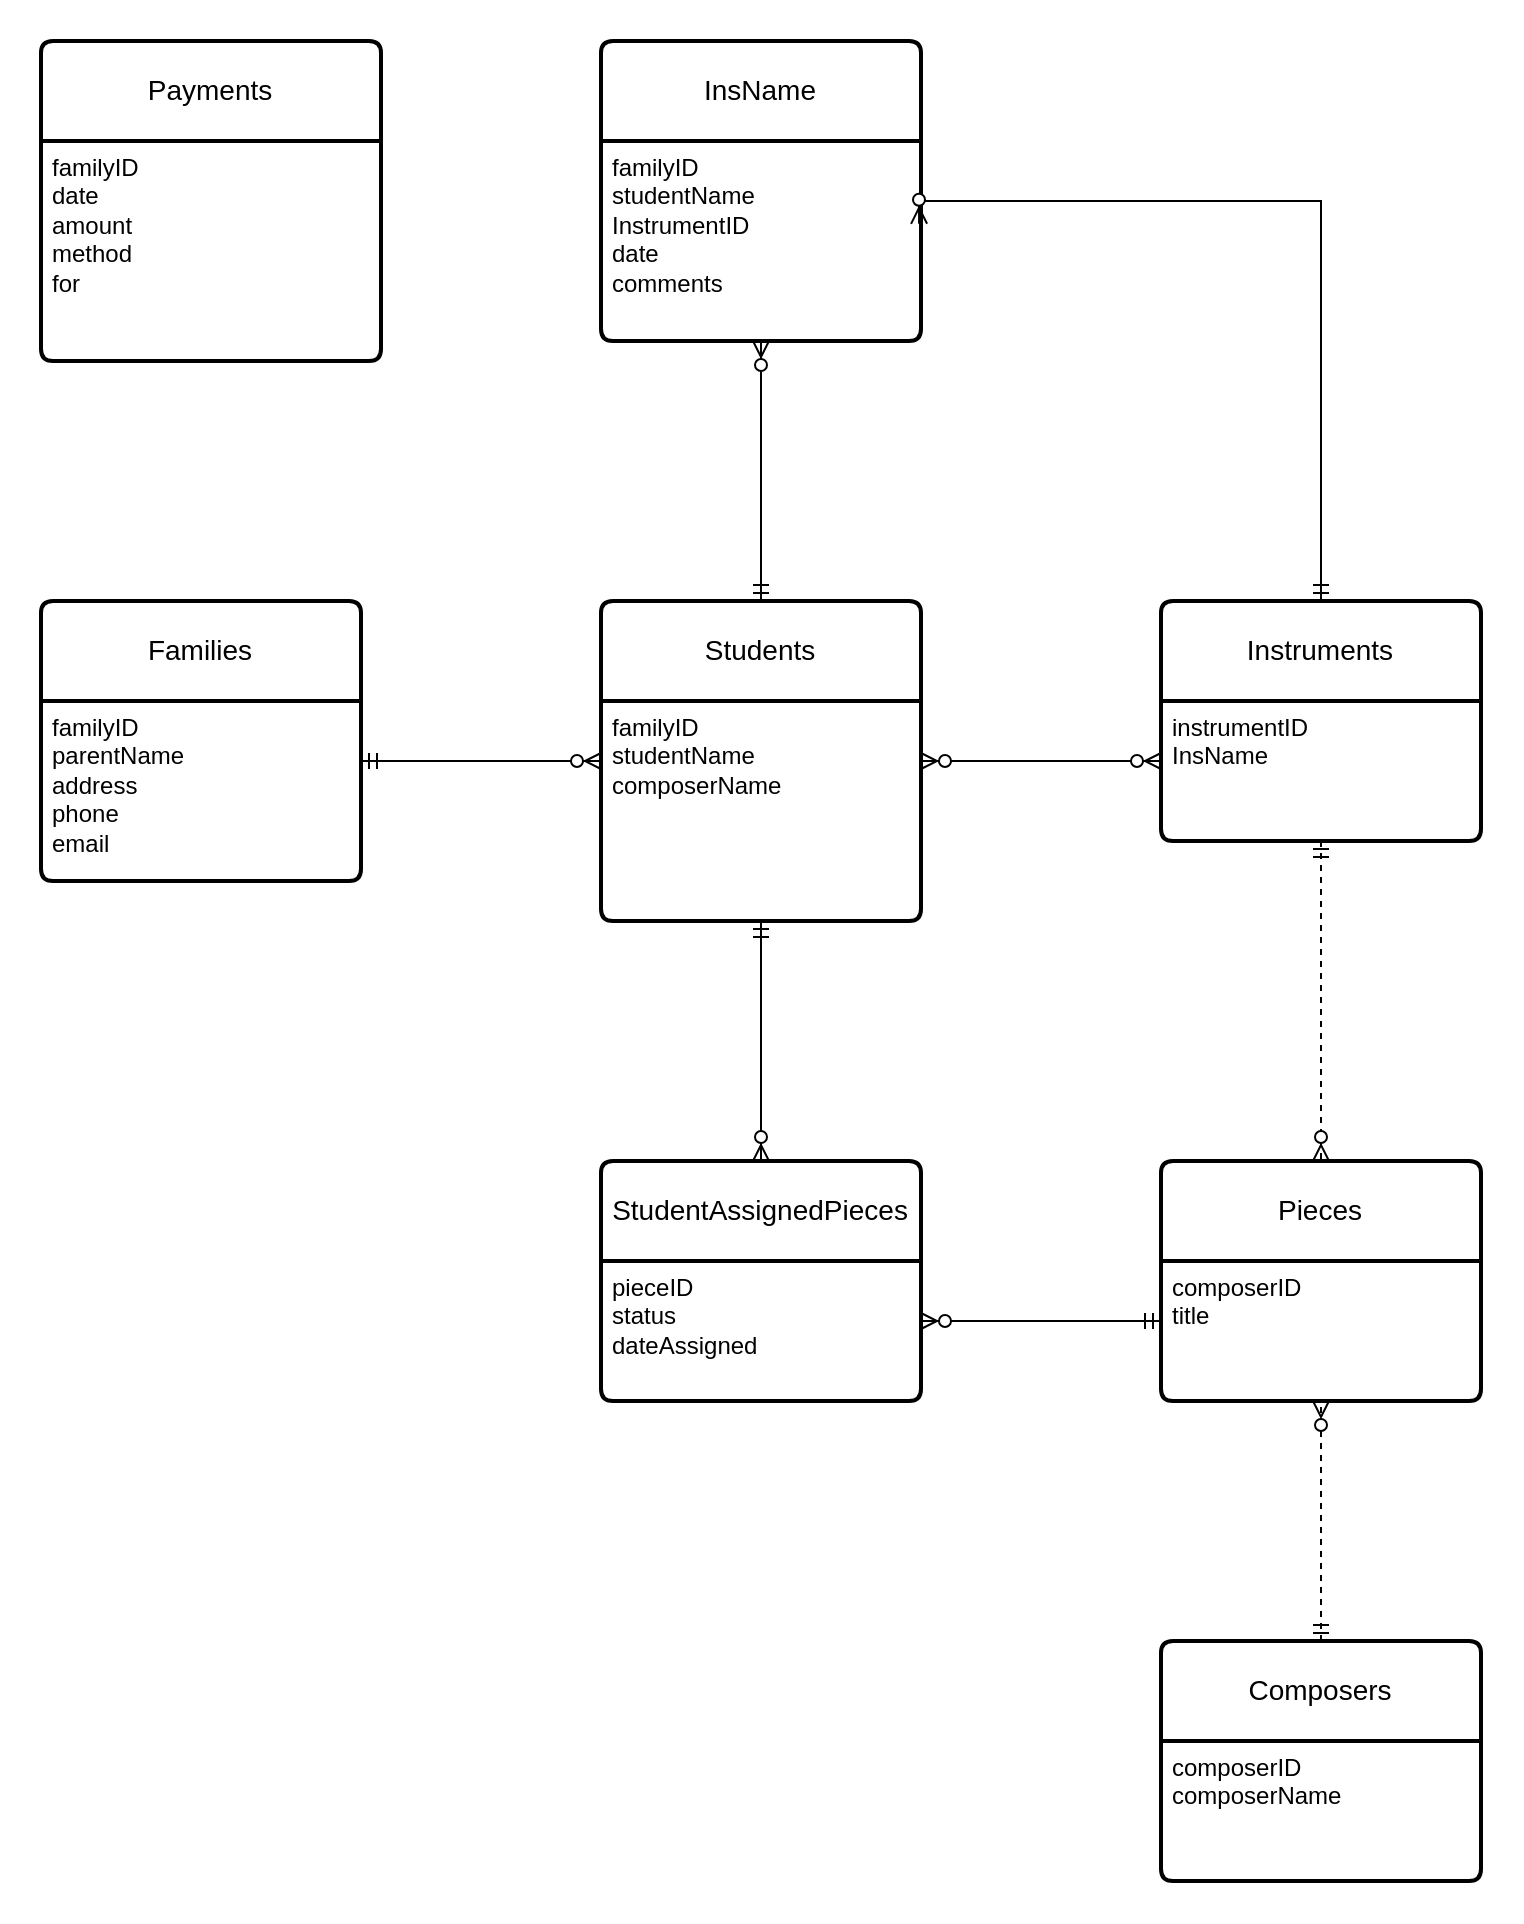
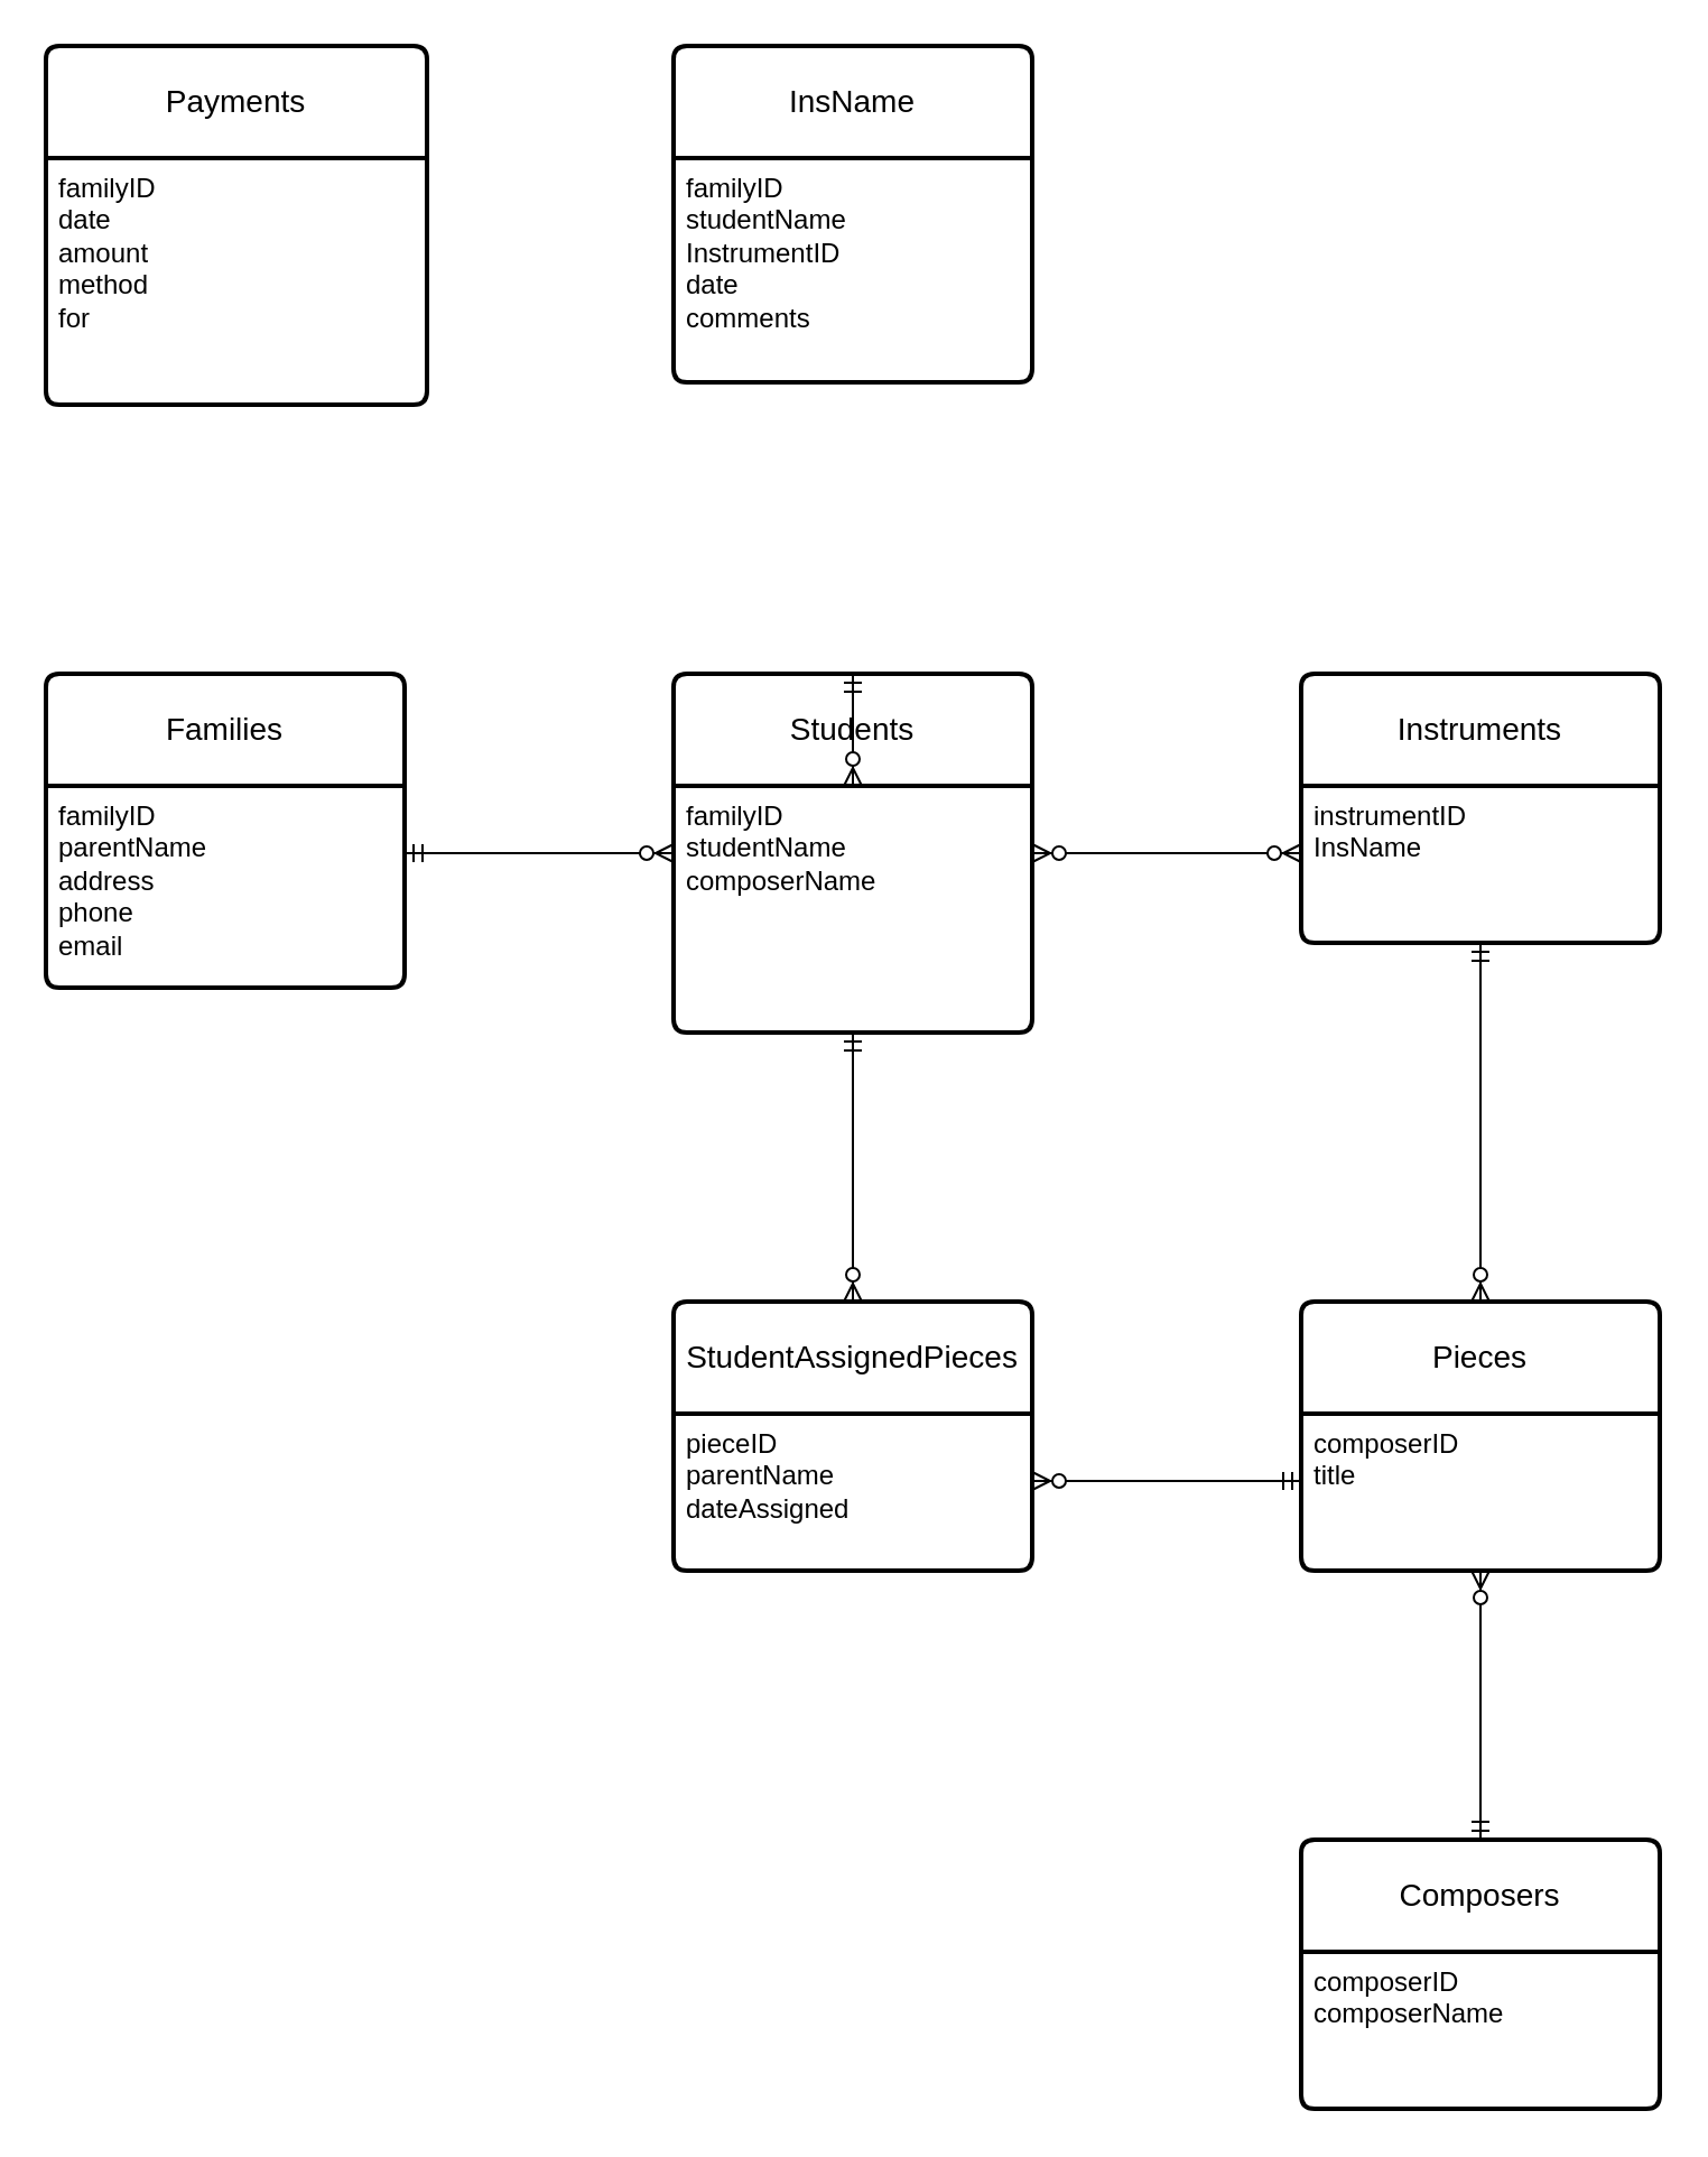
  <mxCell id="0" />
  <mxCell id="1" parent="0" />
  <mxCell id="2" value="Students" style="swimlane;childLayout=stackLayout;horizontal=1;startSize=50;horizontalStack=0;rounded=1;fontSize=14;fontStyle=0;strokeWidth=2;resizeParent=0;resizeLast=1;shadow=0;dashed=0;align=center;arcSize=4;whiteSpace=wrap;html=1;" vertex="1" parent="1"><mxGeometry x="300" y="300" width="160" height="160" as="geometry" /></mxCell>
  <mxCell id="3" value="&lt;div&gt;familyID&lt;br&gt;&lt;/div&gt;&lt;div&gt;studentName&lt;/div&gt;&lt;div&gt;composerName&lt;br&gt;&lt;/div&gt;" style="align=left;strokeColor=none;fillColor=none;spacingLeft=4;fontSize=12;verticalAlign=top;resizable=0;rotatable=0;part=1;html=1;" vertex="1" parent="2"><mxGeometry y="50" width="160" height="110" as="geometry" /></mxCell>
  <mxCell id="4" value="Instruments" style="swimlane;childLayout=stackLayout;horizontal=1;startSize=50;horizontalStack=0;rounded=1;fontSize=14;fontStyle=0;strokeWidth=2;resizeParent=0;resizeLast=1;shadow=0;dashed=0;align=center;arcSize=4;whiteSpace=wrap;html=1;" vertex="1" parent="1"><mxGeometry x="580" y="300" width="160" height="120" as="geometry" /></mxCell>
  <mxCell id="5" value="&lt;div&gt;instrumentID&lt;/div&gt;&lt;div&gt;InsName&lt;br&gt;&lt;/div&gt;&lt;div&gt;&lt;br&gt;&lt;/div&gt;" style="align=left;strokeColor=none;fillColor=none;spacingLeft=4;fontSize=12;verticalAlign=top;resizable=0;rotatable=0;part=1;html=1;" vertex="1" parent="4"><mxGeometry y="50" width="160" height="70" as="geometry" /></mxCell>
  <mxCell id="6" value="InsName" style="swimlane;childLayout=stackLayout;horizontal=1;startSize=50;horizontalStack=0;rounded=1;fontSize=14;fontStyle=0;strokeWidth=2;resizeParent=0;resizeLast=1;shadow=0;dashed=0;align=center;arcSize=4;whiteSpace=wrap;html=1;" vertex="1" parent="1"><mxGeometry x="300" y="20" width="160" height="150" as="geometry" /></mxCell>
  <mxCell id="7" value="&lt;div&gt;familyID&lt;/div&gt;&lt;div&gt;studentName&lt;/div&gt;&lt;div&gt;InstrumentID&lt;/div&gt;&lt;div&gt;date&lt;/div&gt;&lt;div&gt;comments&lt;br&gt;&lt;/div&gt;" style="align=left;strokeColor=none;fillColor=none;spacingLeft=4;fontSize=12;verticalAlign=top;resizable=0;rotatable=0;part=1;html=1;" vertex="1" parent="6"><mxGeometry y="50" width="160" height="100" as="geometry" /></mxCell>
  <mxCell id="8" value="Payments" style="swimlane;childLayout=stackLayout;horizontal=1;startSize=50;horizontalStack=0;rounded=1;fontSize=14;fontStyle=0;strokeWidth=2;resizeParent=0;resizeLast=1;shadow=0;dashed=0;align=center;arcSize=4;whiteSpace=wrap;html=1;" vertex="1" parent="1"><mxGeometry x="20" y="20" width="170" height="160" as="geometry" /></mxCell>
  <mxCell id="9" value="&lt;div&gt;familyID&lt;/div&gt;&lt;div&gt;date&lt;/div&gt;&lt;div&gt;amount&lt;/div&gt;&lt;div&gt;method&lt;/div&gt;&lt;div&gt;for&lt;br&gt;&lt;/div&gt;" style="align=left;strokeColor=none;fillColor=none;spacingLeft=4;fontSize=12;verticalAlign=top;resizable=0;rotatable=0;part=1;html=1;" vertex="1" parent="8"><mxGeometry y="50" width="170" height="110" as="geometry" /></mxCell>
  <mxCell id="10" value="Pieces" style="swimlane;childLayout=stackLayout;horizontal=1;startSize=50;horizontalStack=0;rounded=1;fontSize=14;fontStyle=0;strokeWidth=2;resizeParent=0;resizeLast=1;shadow=0;dashed=0;align=center;arcSize=4;whiteSpace=wrap;html=1;" vertex="1" parent="1"><mxGeometry x="580" y="580" width="160" height="120" as="geometry" /></mxCell>
  <mxCell id="11" value="&lt;div&gt;composerID&lt;br&gt;&lt;/div&gt;&lt;div&gt;title&lt;/div&gt;&lt;div&gt;&lt;br&gt;&lt;/div&gt;" style="align=left;strokeColor=none;fillColor=none;spacingLeft=4;fontSize=12;verticalAlign=top;resizable=0;rotatable=0;part=1;html=1;" vertex="1" parent="10"><mxGeometry y="50" width="160" height="70" as="geometry" /></mxCell>
  <mxCell id="12" value="Composers" style="swimlane;childLayout=stackLayout;horizontal=1;startSize=50;horizontalStack=0;rounded=1;fontSize=14;fontStyle=0;strokeWidth=2;resizeParent=0;resizeLast=1;shadow=0;dashed=0;align=center;arcSize=4;whiteSpace=wrap;html=1;" vertex="1" parent="1"><mxGeometry x="580" y="820" width="160" height="120" as="geometry" /></mxCell>
  <mxCell id="13" value="&lt;div&gt;composerID&lt;/div&gt;&lt;div&gt;composerName&lt;/div&gt;" style="align=left;strokeColor=none;fillColor=none;spacingLeft=4;fontSize=12;verticalAlign=top;resizable=0;rotatable=0;part=1;html=1;" vertex="1" parent="12"><mxGeometry y="50" width="160" height="70" as="geometry" /></mxCell>
  <mxCell id="14" value="StudentAssignedPieces" style="swimlane;childLayout=stackLayout;horizontal=1;startSize=50;horizontalStack=0;rounded=1;fontSize=14;fontStyle=0;strokeWidth=2;resizeParent=0;resizeLast=1;shadow=0;dashed=0;align=center;arcSize=4;whiteSpace=wrap;html=1;" vertex="1" parent="1"><mxGeometry x="300" y="580" width="160" height="120" as="geometry" /></mxCell>
- <mxCell id="15" value="&lt;div&gt;pieceID&lt;/div&gt;&lt;div&gt;status&lt;/div&gt;&lt;div&gt;dateAssigned&lt;br&gt;&lt;/div&gt;" style="align=left;strokeColor=none;fillColor=none;spacingLeft=4;fontSize=12;verticalAlign=top;resizable=0;rotatable=0;part=1;html=1;" vertex="1" parent="14"><mxGeometry y="50" width="160" height="70" as="geometry" /></mxCell>
- <mxCell id="16" value="" style="fontSize=12;html=1;endArrow=ERzeroToMany;startArrow=ERmandOne;rounded=0;entryX=0.5;entryY=1;entryDx=0;entryDy=0;" edge="1" parent="1" source="2" target="6"><mxGeometry width="100" height="100" relative="1" as="geometry"><mxPoint x="50" y="160.5" as="sourcePoint" /><mxPoint x="370" y="160" as="targetPoint" /></mxGeometry></mxCell>
+ <mxCell id="15" value="&lt;div&gt;pieceID&lt;/div&gt;&lt;div&gt;parentName&lt;/div&gt;&lt;div&gt;dateAssigned&lt;br&gt;&lt;/div&gt;" style="align=left;strokeColor=none;fillColor=none;spacingLeft=4;fontSize=12;verticalAlign=top;resizable=0;rotatable=0;part=1;html=1;" vertex="1" parent="14"><mxGeometry y="50" width="160" height="70" as="geometry" /></mxCell>
+ <mxCell id="16" value="" style="fontSize=12;html=1;endArrow=ERzeroToMany;startArrow=ERmandOne;rounded=0;" edge="1" parent="1" source="2" target="3"><mxGeometry width="100" height="100" relative="1" as="geometry"><mxPoint x="50" y="160.5" as="sourcePoint" /><mxPoint x="370" y="160" as="targetPoint" /></mxGeometry></mxCell>
  <mxCell id="17" value="" style="fontSize=12;html=1;endArrow=ERzeroToMany;endFill=1;startArrow=ERzeroToMany;rounded=0;exitX=1;exitY=0.5;exitDx=0;exitDy=0;" edge="1" parent="1" source="2"><mxGeometry width="100" height="100" relative="1" as="geometry"><mxPoint x="500" y="410" as="sourcePoint" /><mxPoint x="580" y="380" as="targetPoint" /></mxGeometry></mxCell>
  <mxCell id="18" value="" style="fontSize=12;html=1;endArrow=ERzeroToMany;startArrow=ERmandOne;rounded=0;entryX=0;entryY=0.5;entryDx=0;entryDy=0;exitX=1;exitY=0.333;exitDx=0;exitDy=0;exitPerimeter=0;" edge="1" parent="1" source="23" target="2"><mxGeometry width="100" height="100" relative="1" as="geometry"><mxPoint x="230" y="430" as="sourcePoint" /><mxPoint x="260" y="430" as="targetPoint" /></mxGeometry></mxCell>
  <mxCell id="19" value="" style="fontSize=12;html=1;endArrow=ERzeroToMany;startArrow=ERmandOne;rounded=0;" edge="1" parent="1"><mxGeometry width="100" height="100" relative="1" as="geometry"><mxPoint x="580" y="660" as="sourcePoint" /><mxPoint x="460" y="660" as="targetPoint" /></mxGeometry></mxCell>
- <mxCell id="20" value="" style="fontSize=12;html=1;endArrow=ERzeroToMany;startArrow=ERmandOne;rounded=0;exitX=0.5;exitY=0;exitDx=0;exitDy=0;entryX=0.5;entryY=1;entryDx=0;entryDy=0;dashed=1;" edge="1" parent="1" source="12" target="10"><mxGeometry width="100" height="100" relative="1" as="geometry"><mxPoint x="660" y="680" as="sourcePoint" /><mxPoint x="580" y="820" as="targetPoint" /></mxGeometry></mxCell>
+ <mxCell id="20" value="" style="fontSize=12;html=1;endArrow=ERzeroToMany;startArrow=ERmandOne;rounded=0;exitX=0.5;exitY=0;exitDx=0;exitDy=0;entryX=0.5;entryY=1;entryDx=0;entryDy=0;" edge="1" parent="1" source="12" target="10"><mxGeometry width="100" height="100" relative="1" as="geometry"><mxPoint x="660" y="680" as="sourcePoint" /><mxPoint x="580" y="820" as="targetPoint" /></mxGeometry></mxCell>
  <mxCell id="21" value="" style="fontSize=12;html=1;endArrow=ERzeroToMany;startArrow=ERmandOne;rounded=0;entryX=0.5;entryY=0;entryDx=0;entryDy=0;exitX=0.5;exitY=1;exitDx=0;exitDy=0;" edge="1" parent="1" source="2" target="14"><mxGeometry width="100" height="100" relative="1" as="geometry"><mxPoint x="560" y="610" as="sourcePoint" /><mxPoint x="560" y="500" as="targetPoint" /></mxGeometry></mxCell>
  <mxCell id="22" value="Families" style="swimlane;childLayout=stackLayout;horizontal=1;startSize=50;horizontalStack=0;rounded=1;fontSize=14;fontStyle=0;strokeWidth=2;resizeParent=0;resizeLast=1;shadow=0;dashed=0;align=center;arcSize=4;whiteSpace=wrap;html=1;" vertex="1" parent="1"><mxGeometry x="20" y="300" width="160" height="140" as="geometry" /></mxCell>
  <mxCell id="23" value="&lt;div&gt;familyID&lt;/div&gt;&lt;div&gt;parentName&lt;/div&gt;&lt;div&gt;address&lt;/div&gt;&lt;div&gt;phone&lt;/div&gt;&lt;div&gt;email&lt;br&gt;&lt;/div&gt;" style="align=left;strokeColor=none;fillColor=none;spacingLeft=4;fontSize=12;verticalAlign=top;resizable=0;rotatable=0;part=1;html=1;" vertex="1" parent="22"><mxGeometry y="50" width="160" height="90" as="geometry" /></mxCell>
- <mxCell id="24" value="" style="fontSize=12;html=1;endArrow=ERzeroToMany;startArrow=ERmandOne;rounded=0;entryX=0.5;entryY=0;entryDx=0;entryDy=0;exitX=0.5;exitY=1;exitDx=0;exitDy=0;dashed=1;" edge="1" parent="1" source="4" target="10"><mxGeometry width="100" height="100" relative="1" as="geometry"><mxPoint x="590" y="550" as="sourcePoint" /><mxPoint x="690" y="450" as="targetPoint" /></mxGeometry></mxCell>
- <mxCell id="25" value="" style="edgeStyle=orthogonalEdgeStyle;fontSize=12;html=1;endArrow=ERzeroToMany;startArrow=ERmandOne;rounded=0;exitX=0.5;exitY=0;exitDx=0;exitDy=0;entryX=0.994;entryY=0.414;entryDx=0;entryDy=0;entryPerimeter=0;" edge="1" parent="1" source="4" target="7"><mxGeometry width="100" height="100" relative="1" as="geometry"><mxPoint x="660" y="180" as="sourcePoint" /><mxPoint x="570" y="10" as="targetPoint" /><Array as="points"><mxPoint x="660" y="100" /><mxPoint x="459" y="100" /></Array></mxGeometry></mxCell>
+ <mxCell id="24" value="" style="fontSize=12;html=1;endArrow=ERzeroToMany;startArrow=ERmandOne;rounded=0;entryX=0.5;entryY=0;entryDx=0;entryDy=0;exitX=0.5;exitY=1;exitDx=0;exitDy=0;" edge="1" parent="1" source="4" target="10"><mxGeometry width="100" height="100" relative="1" as="geometry"><mxPoint x="590" y="550" as="sourcePoint" /><mxPoint x="690" y="450" as="targetPoint" /></mxGeometry></mxCell>
